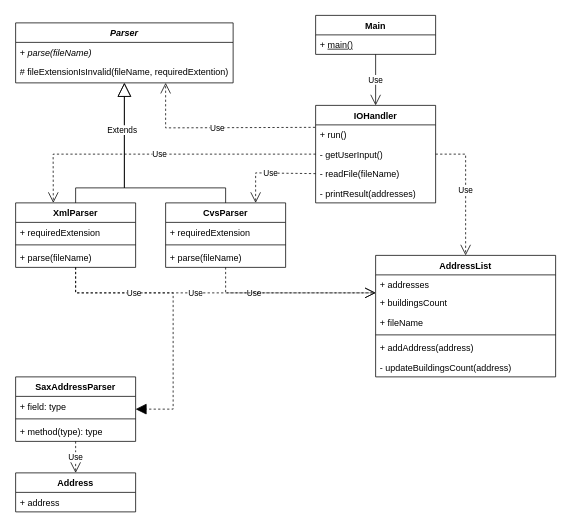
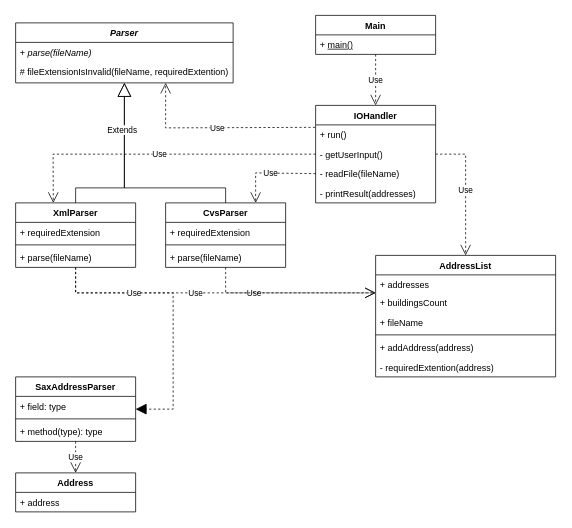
  <mxCell id="0" />
  <mxCell id="1" parent="0" />
  <mxCell id="2" value="Main" style="swimlane;fontStyle=1;align=center;verticalAlign=top;childLayout=stackLayout;horizontal=1;startSize=26;horizontalStack=0;resizeParent=1;resizeParentMax=0;resizeLast=0;collapsible=1;marginBottom=0;whiteSpace=wrap;html=1;" vertex="1" parent="1"><mxGeometry x="420" y="20" width="160" height="52" as="geometry" /></mxCell>
  <mxCell id="3" value="+ &lt;u&gt;main()&lt;/u&gt;" style="text;strokeColor=none;fillColor=none;align=left;verticalAlign=top;spacingLeft=4;spacingRight=4;overflow=hidden;rotatable=0;points=[[0,0.5],[1,0.5]];portConstraint=eastwest;whiteSpace=wrap;html=1;" vertex="1" parent="2"><mxGeometry y="26" width="160" height="26" as="geometry" /></mxCell>
  <mxCell id="4" value="IOHandler" style="swimlane;fontStyle=1;align=center;verticalAlign=top;childLayout=stackLayout;horizontal=1;startSize=26;horizontalStack=0;resizeParent=1;resizeParentMax=0;resizeLast=0;collapsible=1;marginBottom=0;whiteSpace=wrap;html=1;" vertex="1" parent="1"><mxGeometry x="420" y="140" width="160" height="130" as="geometry" /></mxCell>
  <mxCell id="5" value="+&amp;nbsp;run()" style="text;strokeColor=none;fillColor=none;align=left;verticalAlign=top;spacingLeft=4;spacingRight=4;overflow=hidden;rotatable=0;points=[[0,0.5],[1,0.5]];portConstraint=eastwest;whiteSpace=wrap;html=1;" vertex="1" parent="4"><mxGeometry y="26" width="160" height="26" as="geometry" /></mxCell>
  <mxCell id="6" value="- getUserInput&lt;span style=&quot;background-color: initial;&quot;&gt;()&lt;/span&gt;" style="text;strokeColor=none;fillColor=none;align=left;verticalAlign=top;spacingLeft=4;spacingRight=4;overflow=hidden;rotatable=0;points=[[0,0.5],[1,0.5]];portConstraint=eastwest;whiteSpace=wrap;html=1;" vertex="1" parent="4"><mxGeometry y="52" width="160" height="26" as="geometry" /></mxCell>
  <mxCell id="7" value="- readFile&lt;span style=&quot;background-color: initial;&quot;&gt;(fileName)&lt;/span&gt;" style="text;strokeColor=none;fillColor=none;align=left;verticalAlign=top;spacingLeft=4;spacingRight=4;overflow=hidden;rotatable=0;points=[[0,0.5],[1,0.5]];portConstraint=eastwest;whiteSpace=wrap;html=1;" vertex="1" parent="4"><mxGeometry y="78" width="160" height="26" as="geometry" /></mxCell>
  <mxCell id="8" value="-&amp;nbsp;printResult(addresses)" style="text;strokeColor=none;fillColor=none;align=left;verticalAlign=top;spacingLeft=4;spacingRight=4;overflow=hidden;rotatable=0;points=[[0,0.5],[1,0.5]];portConstraint=eastwest;whiteSpace=wrap;html=1;" vertex="1" parent="4"><mxGeometry y="104" width="160" height="26" as="geometry" /></mxCell>
- <mxCell id="9" value="Use" style="endArrow=open;endSize=12;dashed=0;html=1;rounded=0;" edge="1" parent="1" source="2" target="4"><mxGeometry width="160" relative="1" as="geometry"><mxPoint x="426" y="200" as="sourcePoint" /><mxPoint x="586" y="200" as="targetPoint" /></mxGeometry></mxCell>
+ <mxCell id="9" value="Use" style="endArrow=open;endSize=12;dashed=1;html=1;rounded=0;" edge="1" parent="1" source="2" target="4"><mxGeometry width="160" relative="1" as="geometry"><mxPoint x="426" y="200" as="sourcePoint" /><mxPoint x="586" y="200" as="targetPoint" /></mxGeometry></mxCell>
  <mxCell id="10" value="AddressList&lt;br&gt;" style="swimlane;fontStyle=1;align=center;verticalAlign=top;childLayout=stackLayout;horizontal=1;startSize=26;horizontalStack=0;resizeParent=1;resizeParentMax=0;resizeLast=0;collapsible=1;marginBottom=0;whiteSpace=wrap;html=1;" vertex="1" parent="1"><mxGeometry x="500" y="340" width="240" height="162" as="geometry" /></mxCell>
  <mxCell id="11" value="+&amp;nbsp;addresses" style="text;strokeColor=none;fillColor=none;align=left;verticalAlign=top;spacingLeft=4;spacingRight=4;overflow=hidden;rotatable=0;points=[[0,0.5],[1,0.5]];portConstraint=eastwest;whiteSpace=wrap;html=1;" vertex="1" parent="10"><mxGeometry y="26" width="240" height="24" as="geometry" /></mxCell>
  <mxCell id="12" value="+&amp;nbsp;buildingsCount" style="text;strokeColor=none;fillColor=none;align=left;verticalAlign=top;spacingLeft=4;spacingRight=4;overflow=hidden;rotatable=0;points=[[0,0.5],[1,0.5]];portConstraint=eastwest;whiteSpace=wrap;html=1;" vertex="1" parent="10"><mxGeometry y="50" width="240" height="26" as="geometry" /></mxCell>
  <mxCell id="13" value="+&amp;nbsp;fileName" style="text;strokeColor=none;fillColor=none;align=left;verticalAlign=top;spacingLeft=4;spacingRight=4;overflow=hidden;rotatable=0;points=[[0,0.5],[1,0.5]];portConstraint=eastwest;whiteSpace=wrap;html=1;" vertex="1" parent="10"><mxGeometry y="76" width="240" height="26" as="geometry" /></mxCell>
  <mxCell id="14" value="" style="line;strokeWidth=1;fillColor=none;align=left;verticalAlign=middle;spacingTop=-1;spacingLeft=3;spacingRight=3;rotatable=0;labelPosition=right;points=[];portConstraint=eastwest;strokeColor=inherit;" vertex="1" parent="10"><mxGeometry y="102" width="240" height="8" as="geometry" /></mxCell>
  <mxCell id="15" value="+&amp;nbsp;addAddress(address)" style="text;strokeColor=none;fillColor=none;align=left;verticalAlign=top;spacingLeft=4;spacingRight=4;overflow=hidden;rotatable=0;points=[[0,0.5],[1,0.5]];portConstraint=eastwest;whiteSpace=wrap;html=1;" vertex="1" parent="10"><mxGeometry y="110" width="240" height="26" as="geometry" /></mxCell>
- <mxCell id="16" value="-&amp;nbsp;updateBuildingsCount(address)" style="text;strokeColor=none;fillColor=none;align=left;verticalAlign=top;spacingLeft=4;spacingRight=4;overflow=hidden;rotatable=0;points=[[0,0.5],[1,0.5]];portConstraint=eastwest;whiteSpace=wrap;html=1;" vertex="1" parent="10"><mxGeometry y="136" width="240" height="26" as="geometry" /></mxCell>
+ <mxCell id="16" value="-&amp;nbsp;requiredExtention(address)" style="text;strokeColor=none;fillColor=none;align=left;verticalAlign=top;spacingLeft=4;spacingRight=4;overflow=hidden;rotatable=0;points=[[0,0.5],[1,0.5]];portConstraint=eastwest;whiteSpace=wrap;html=1;" vertex="1" parent="10"><mxGeometry y="136" width="240" height="26" as="geometry" /></mxCell>
  <mxCell id="17" value="Use" style="endArrow=open;endSize=12;dashed=1;html=1;rounded=0;" edge="1" parent="1" source="4" target="10"><mxGeometry width="160" relative="1" as="geometry"><mxPoint x="400" y="150" as="sourcePoint" /><mxPoint x="560" y="160" as="targetPoint" /><Array as="points"><mxPoint x="580" y="205" /><mxPoint x="620" y="205" /></Array></mxGeometry></mxCell>
  <mxCell id="18" value="&lt;i&gt;Parser&lt;/i&gt;" style="swimlane;fontStyle=1;align=center;verticalAlign=top;childLayout=stackLayout;horizontal=1;startSize=26;horizontalStack=0;resizeParent=1;resizeParentMax=0;resizeLast=0;collapsible=1;marginBottom=0;whiteSpace=wrap;html=1;" vertex="1" parent="1"><mxGeometry x="20" y="30" width="290" height="80" as="geometry" /></mxCell>
  <mxCell id="19" value="+&lt;i&gt;&amp;nbsp;parse(fileName)&lt;/i&gt;" style="text;strokeColor=none;fillColor=none;align=left;verticalAlign=top;spacingLeft=4;spacingRight=4;overflow=hidden;rotatable=0;points=[[0,0.5],[1,0.5]];portConstraint=eastwest;whiteSpace=wrap;html=1;" vertex="1" parent="18"><mxGeometry y="26" width="290" height="26" as="geometry" /></mxCell>
  <mxCell id="20" value="#&amp;nbsp;fileExtensionIsInvalid(fileName, requiredExtention)" style="text;strokeColor=none;fillColor=none;align=left;verticalAlign=top;spacingLeft=4;spacingRight=4;overflow=hidden;rotatable=0;points=[[0,0.5],[1,0.5]];portConstraint=eastwest;whiteSpace=wrap;html=1;" vertex="1" parent="18"><mxGeometry y="52" width="290" height="28" as="geometry" /></mxCell>
  <mxCell id="21" value="CvsParser" style="swimlane;fontStyle=1;align=center;verticalAlign=top;childLayout=stackLayout;horizontal=1;startSize=26;horizontalStack=0;resizeParent=1;resizeParentMax=0;resizeLast=0;collapsible=1;marginBottom=0;whiteSpace=wrap;html=1;" vertex="1" parent="1"><mxGeometry x="220" y="270" width="160" height="86" as="geometry" /></mxCell>
  <mxCell id="22" value="+&amp;nbsp;requiredExtension" style="text;strokeColor=none;fillColor=none;align=left;verticalAlign=top;spacingLeft=4;spacingRight=4;overflow=hidden;rotatable=0;points=[[0,0.5],[1,0.5]];portConstraint=eastwest;whiteSpace=wrap;html=1;" vertex="1" parent="21"><mxGeometry y="26" width="160" height="26" as="geometry" /></mxCell>
  <mxCell id="23" value="" style="line;strokeWidth=1;fillColor=none;align=left;verticalAlign=middle;spacingTop=-1;spacingLeft=3;spacingRight=3;rotatable=0;labelPosition=right;points=[];portConstraint=eastwest;strokeColor=inherit;" vertex="1" parent="21"><mxGeometry y="52" width="160" height="8" as="geometry" /></mxCell>
  <mxCell id="24" value="+&amp;nbsp;parse(fileName)" style="text;strokeColor=none;fillColor=none;align=left;verticalAlign=top;spacingLeft=4;spacingRight=4;overflow=hidden;rotatable=0;points=[[0,0.5],[1,0.5]];portConstraint=eastwest;whiteSpace=wrap;html=1;" vertex="1" parent="21"><mxGeometry y="60" width="160" height="26" as="geometry" /></mxCell>
  <mxCell id="25" value="&lt;br&gt;" style="endArrow=block;endSize=16;endFill=0;html=1;rounded=0;" edge="1" parent="1" source="21" target="18"><mxGeometry x="-0.475" y="-60" width="160" relative="1" as="geometry"><mxPoint x="280" y="290" as="sourcePoint" /><mxPoint x="440" y="290" as="targetPoint" /><Array as="points"><mxPoint x="300" y="250" /><mxPoint x="165" y="250" /></Array><mxPoint x="1" as="offset" /></mxGeometry></mxCell>
  <mxCell id="26" value="XmlParser" style="swimlane;fontStyle=1;align=center;verticalAlign=top;childLayout=stackLayout;horizontal=1;startSize=26;horizontalStack=0;resizeParent=1;resizeParentMax=0;resizeLast=0;collapsible=1;marginBottom=0;whiteSpace=wrap;html=1;" vertex="1" parent="1"><mxGeometry x="20" y="270" width="160" height="86" as="geometry" /></mxCell>
  <mxCell id="27" value="+&amp;nbsp;requiredExtension" style="text;strokeColor=none;fillColor=none;align=left;verticalAlign=top;spacingLeft=4;spacingRight=4;overflow=hidden;rotatable=0;points=[[0,0.5],[1,0.5]];portConstraint=eastwest;whiteSpace=wrap;html=1;" vertex="1" parent="26"><mxGeometry y="26" width="160" height="26" as="geometry" /></mxCell>
  <mxCell id="28" value="" style="line;strokeWidth=1;fillColor=none;align=left;verticalAlign=middle;spacingTop=-1;spacingLeft=3;spacingRight=3;rotatable=0;labelPosition=right;points=[];portConstraint=eastwest;strokeColor=inherit;" vertex="1" parent="26"><mxGeometry y="52" width="160" height="8" as="geometry" /></mxCell>
  <mxCell id="29" value="+ parse(fileName)" style="text;strokeColor=none;fillColor=none;align=left;verticalAlign=top;spacingLeft=4;spacingRight=4;overflow=hidden;rotatable=0;points=[[0,0.5],[1,0.5]];portConstraint=eastwest;whiteSpace=wrap;html=1;" vertex="1" parent="26"><mxGeometry y="60" width="160" height="26" as="geometry" /></mxCell>
  <mxCell id="30" value="Extends" style="endArrow=block;endSize=16;endFill=0;html=1;rounded=0;" edge="1" parent="1" source="26" target="18"><mxGeometry x="0.452" y="3" width="160" relative="1" as="geometry"><mxPoint x="280" y="290" as="sourcePoint" /><mxPoint x="440" y="290" as="targetPoint" /><Array as="points"><mxPoint x="100" y="250" /><mxPoint x="165" y="250" /></Array><mxPoint y="1" as="offset" /></mxGeometry></mxCell>
  <mxCell id="31" value="Use" style="endArrow=open;endSize=12;dashed=1;html=1;rounded=0;" edge="1" parent="1" source="21"><mxGeometry x="-0.383" width="160" relative="1" as="geometry"><mxPoint x="190" y="423" as="sourcePoint" /><mxPoint x="500" y="390" as="targetPoint" /><Array as="points"><mxPoint x="300" y="390" /><mxPoint x="480" y="390" /></Array><mxPoint as="offset" /></mxGeometry></mxCell>
  <mxCell id="32" value="Use" style="endArrow=open;endSize=12;dashed=1;html=1;rounded=0;" edge="1" parent="1" source="26"><mxGeometry x="-0.106" width="160" relative="1" as="geometry"><mxPoint x="280" y="290" as="sourcePoint" /><mxPoint x="500" y="390" as="targetPoint" /><Array as="points"><mxPoint x="100" y="390" /></Array><mxPoint as="offset" /></mxGeometry></mxCell>
  <mxCell id="33" value="SaxAddressParser" style="swimlane;fontStyle=1;align=center;verticalAlign=top;childLayout=stackLayout;horizontal=1;startSize=26;horizontalStack=0;resizeParent=1;resizeParentMax=0;resizeLast=0;collapsible=1;marginBottom=0;whiteSpace=wrap;html=1;" vertex="1" parent="1"><mxGeometry x="20" y="502" width="160" height="86" as="geometry" /></mxCell>
  <mxCell id="34" value="+ field: type" style="text;strokeColor=none;fillColor=none;align=left;verticalAlign=top;spacingLeft=4;spacingRight=4;overflow=hidden;rotatable=0;points=[[0,0.5],[1,0.5]];portConstraint=eastwest;whiteSpace=wrap;html=1;" vertex="1" parent="33"><mxGeometry y="26" width="160" height="26" as="geometry" /></mxCell>
  <mxCell id="35" value="" style="line;strokeWidth=1;fillColor=none;align=left;verticalAlign=middle;spacingTop=-1;spacingLeft=3;spacingRight=3;rotatable=0;labelPosition=right;points=[];portConstraint=eastwest;strokeColor=inherit;" vertex="1" parent="33"><mxGeometry y="52" width="160" height="8" as="geometry" /></mxCell>
  <mxCell id="36" value="+ method(type): type" style="text;strokeColor=none;fillColor=none;align=left;verticalAlign=top;spacingLeft=4;spacingRight=4;overflow=hidden;rotatable=0;points=[[0,0.5],[1,0.5]];portConstraint=eastwest;whiteSpace=wrap;html=1;" vertex="1" parent="33"><mxGeometry y="60" width="160" height="26" as="geometry" /></mxCell>
  <mxCell id="37" value="Use" style="endArrow=block;endSize=12;dashed=1;html=1;rounded=0;" edge="1" parent="1" source="26" target="33"><mxGeometry x="-0.392" width="160" relative="1" as="geometry"><mxPoint x="280" y="320" as="sourcePoint" /><mxPoint x="440" y="320" as="targetPoint" /><Array as="points"><mxPoint x="100" y="390" /><mxPoint x="230" y="390" /><mxPoint x="230" y="545" /></Array><mxPoint as="offset" /></mxGeometry></mxCell>
  <mxCell id="38" value="Address" style="swimlane;fontStyle=1;align=center;verticalAlign=top;childLayout=stackLayout;horizontal=1;startSize=26;horizontalStack=0;resizeParent=1;resizeParentMax=0;resizeLast=0;collapsible=1;marginBottom=0;whiteSpace=wrap;html=1;" vertex="1" parent="1"><mxGeometry x="20" y="630" width="160" height="52" as="geometry" /></mxCell>
  <mxCell id="39" value="+ address" style="text;strokeColor=none;fillColor=none;align=left;verticalAlign=top;spacingLeft=4;spacingRight=4;overflow=hidden;rotatable=0;points=[[0,0.5],[1,0.5]];portConstraint=eastwest;whiteSpace=wrap;html=1;" vertex="1" parent="38"><mxGeometry y="26" width="160" height="26" as="geometry" /></mxCell>
  <mxCell id="40" value="Use" style="endArrow=open;endSize=12;dashed=1;html=1;rounded=0;" edge="1" parent="1" source="33" target="38"><mxGeometry width="160" relative="1" as="geometry"><mxPoint x="290" y="350" as="sourcePoint" /><mxPoint x="450" y="350" as="targetPoint" /></mxGeometry></mxCell>
  <mxCell id="41" value="Use" style="endArrow=open;endSize=12;dashed=1;html=1;rounded=0;entryX=0.314;entryY=0;entryDx=0;entryDy=0;entryPerimeter=0;" edge="1" parent="1" target="26"><mxGeometry width="160" relative="1" as="geometry"><mxPoint x="420" y="205" as="sourcePoint" /><mxPoint x="69.28" y="270.946" as="targetPoint" /><Array as="points"><mxPoint x="70" y="205" /></Array></mxGeometry></mxCell>
  <mxCell id="42" value="Use" style="endArrow=open;endSize=12;dashed=1;html=1;rounded=0;entryX=0.75;entryY=0;entryDx=0;entryDy=0;exitX=0;exitY=0.5;exitDx=0;exitDy=0;" edge="1" parent="1" source="7" target="21"><mxGeometry width="160" relative="1" as="geometry"><mxPoint x="320" y="310" as="sourcePoint" /><mxPoint x="300" y="240" as="targetPoint" /><Array as="points"><mxPoint x="340" y="230" /></Array></mxGeometry></mxCell>
  <mxCell id="43" value="Use" style="endArrow=open;endSize=12;dashed=1;html=1;rounded=0;exitX=-0.004;exitY=0.127;exitDx=0;exitDy=0;exitPerimeter=0;" edge="1" parent="1" source="5"><mxGeometry width="160" relative="1" as="geometry"><mxPoint x="320" y="310" as="sourcePoint" /><mxPoint x="220" y="110" as="targetPoint" /><Array as="points"><mxPoint x="220" y="170" /></Array></mxGeometry></mxCell>
